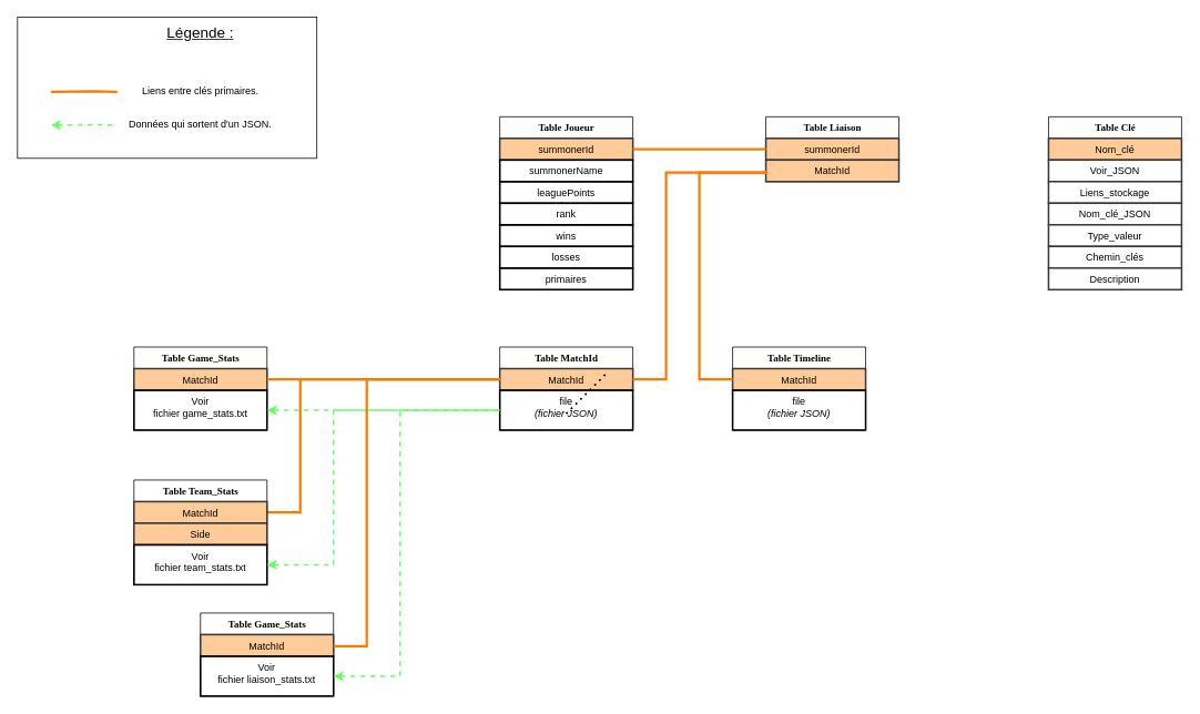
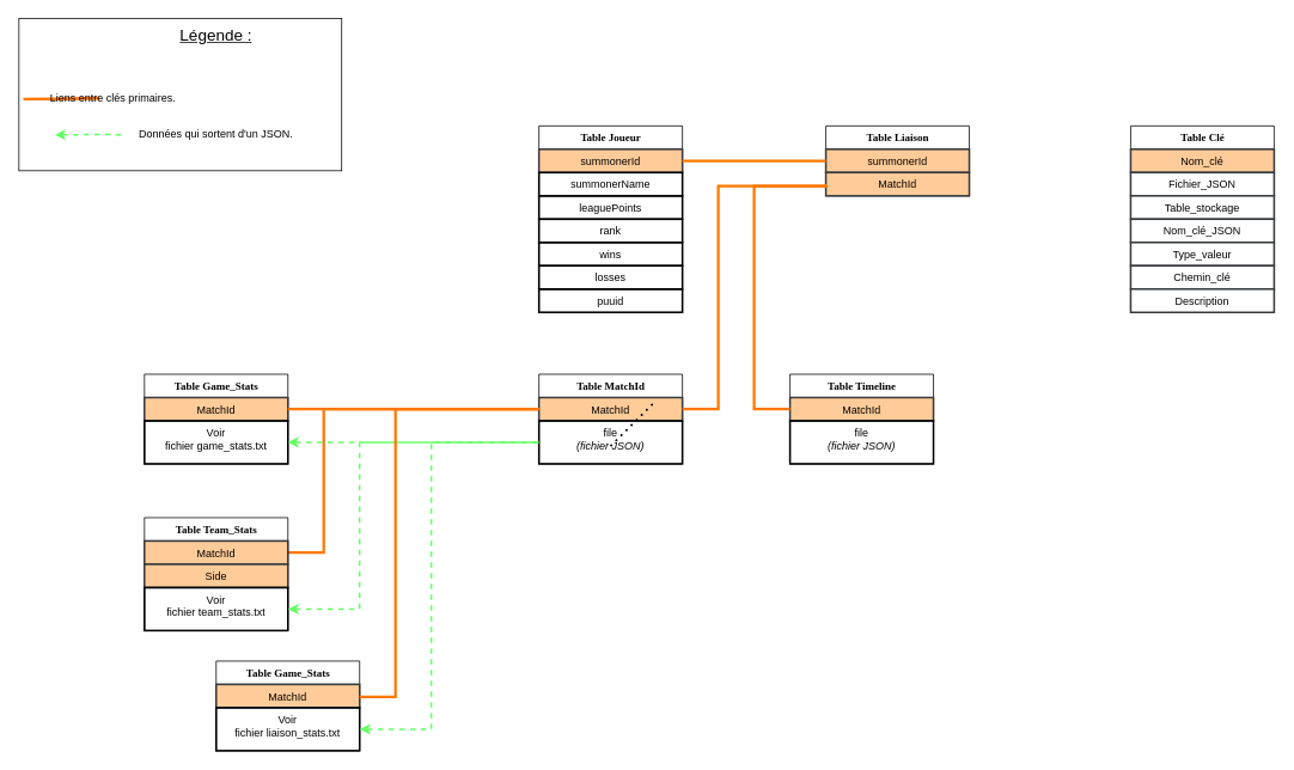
  <mxCell id="0" />
  <mxCell id="1" parent="0" />
  <mxCell id="2" style="edgeStyle=orthogonalEdgeStyle;rounded=0;orthogonalLoop=1;jettySize=auto;html=1;entryX=0;entryY=0.5;entryDx=0;entryDy=0;strokeColor=#ff7800;endArrow=none;endFill=0;strokeWidth=3;" edge="1" parent="1" target="20"><mxGeometry relative="1" as="geometry"><mxPoint x="320" y="620" as="sourcePoint" /><Array as="points"><mxPoint x="290" y="620" /><mxPoint x="290" y="616" /><mxPoint x="360" y="616" /><mxPoint x="360" y="456" /></Array></mxGeometry></mxCell>
  <mxCell id="3" value="" style="rounded=0;whiteSpace=wrap;html=1;" vertex="1" parent="1"><mxGeometry width="360" height="170" as="geometry" x="20" y="20" /></mxCell>
  <mxCell id="4" value="Table Joueur" style="swimlane;html=1;fontStyle=1;align=center;verticalAlign=top;childLayout=stackLayout;horizontal=1;startSize=26;horizontalStack=0;resizeParent=1;resizeLast=0;collapsible=1;marginBottom=0;swimlaneFillColor=#ffffff;rounded=0;shadow=0;comic=0;labelBackgroundColor=none;strokeWidth=1;fillColor=none;fontFamily=Verdana;fontSize=12" parent="1" vertex="1"><mxGeometry x="600" y="140" width="160" height="208" as="geometry" /></mxCell>
  <mxCell id="5" value="&lt;font color=&quot;#000000&quot;&gt;summonerId&lt;/font&gt;" style="text;html=1;strokeColor=#36393d;fillColor=#ffcc99;align=center;verticalAlign=top;spacingLeft=4;spacingRight=4;whiteSpace=wrap;overflow=hidden;rotatable=0;points=[[0,0.5],[1,0.5]];portConstraint=eastwest;shadow=0;strokeWidth=2;glass=0;perimeterSpacing=0;" parent="4" vertex="1"><mxGeometry y="26" width="160" height="26" as="geometry" /></mxCell>
  <mxCell id="6" value="&lt;div align=&quot;center&quot;&gt;&lt;font color=&quot;#000000&quot;&gt;summonerName&lt;/font&gt;&lt;/div&gt;" style="text;html=1;strokeColor=#000000;fillColor=none;align=center;verticalAlign=top;spacingLeft=4;spacingRight=4;whiteSpace=wrap;overflow=hidden;rotatable=0;points=[[0,0.5],[1,0.5]];portConstraint=eastwest;shadow=0;strokeWidth=2;glass=1;" vertex="1" parent="4"><mxGeometry y="52" width="160" height="26" as="geometry" /></mxCell>
  <mxCell id="7" value="&lt;font color=&quot;#000000&quot;&gt;leaguePoints&lt;/font&gt;" style="text;html=1;strokeColor=#000000;fillColor=none;align=center;verticalAlign=top;spacingLeft=4;spacingRight=4;whiteSpace=wrap;overflow=hidden;rotatable=0;points=[[0,0.5],[1,0.5]];portConstraint=eastwest;glass=1;strokeWidth=2;" parent="4" vertex="1"><mxGeometry y="78" width="160" height="26" as="geometry" /></mxCell>
  <mxCell id="8" value="&lt;div align=&quot;center&quot;&gt;&lt;font color=&quot;#000000&quot;&gt;rank&lt;/font&gt;&lt;/div&gt;" style="text;html=1;strokeColor=#000000;fillColor=none;align=center;verticalAlign=top;spacingLeft=4;spacingRight=4;whiteSpace=wrap;overflow=hidden;rotatable=0;points=[[0,0.5],[1,0.5]];portConstraint=eastwest;glass=1;strokeWidth=2;" parent="4" vertex="1"><mxGeometry y="104" width="160" height="26" as="geometry" /></mxCell>
  <mxCell id="9" value="&lt;div align=&quot;center&quot;&gt;&lt;font color=&quot;#000000&quot;&gt;wins&lt;/font&gt;&lt;/div&gt;" style="text;html=1;strokeColor=#000000;fillColor=none;align=center;verticalAlign=top;spacingLeft=4;spacingRight=4;whiteSpace=wrap;overflow=hidden;rotatable=0;points=[[0,0.5],[1,0.5]];portConstraint=eastwest;strokeWidth=2;glass=1;" parent="4" vertex="1"><mxGeometry y="130" width="160" height="26" as="geometry" /></mxCell>
  <mxCell id="10" value="&lt;div align=&quot;center&quot;&gt;&lt;font color=&quot;#000000&quot;&gt;losses&lt;/font&gt;&lt;/div&gt;" style="text;html=1;strokeColor=#000000;fillColor=none;align=center;verticalAlign=top;spacingLeft=4;spacingRight=4;whiteSpace=wrap;overflow=hidden;rotatable=1;points=[[0,0.5],[1,0.5]];portConstraint=eastwest;strokeWidth=2;movable=1;resizable=1;deletable=1;editable=1;locked=0;connectable=1;" parent="4" vertex="1"><mxGeometry y="156" width="160" height="26" as="geometry" /></mxCell>
- <mxCell id="11" value="&lt;div align=&quot;center&quot;&gt;&lt;font color=&quot;#000000&quot;&gt;primaires&lt;/font&gt;&lt;/div&gt;" style="text;html=1;strokeColor=#000000;fillColor=none;align=center;verticalAlign=top;spacingLeft=4;spacingRight=4;whiteSpace=wrap;overflow=hidden;rotatable=0;points=[[0,0.5],[1,0.5]];portConstraint=eastwest;strokeWidth=2;glass=1;" parent="4" vertex="1"><mxGeometry y="182" width="160" height="26" as="geometry" /></mxCell>
+ <mxCell id="11" value="&lt;div align=&quot;center&quot;&gt;&lt;font color=&quot;#000000&quot;&gt;puuid&lt;/font&gt;&lt;/div&gt;" style="text;html=1;strokeColor=#000000;fillColor=none;align=center;verticalAlign=top;spacingLeft=4;spacingRight=4;whiteSpace=wrap;overflow=hidden;rotatable=0;points=[[0,0.5],[1,0.5]];portConstraint=eastwest;strokeWidth=2;glass=1;" parent="4" vertex="1"><mxGeometry y="182" width="160" height="26" as="geometry" /></mxCell>
  <mxCell id="12" value="Table Liaison" style="swimlane;html=1;fontStyle=1;align=center;verticalAlign=top;childLayout=stackLayout;horizontal=1;startSize=26;horizontalStack=0;resizeParent=1;resizeLast=0;collapsible=1;marginBottom=0;swimlaneFillColor=#ffffff;rounded=0;shadow=0;comic=0;labelBackgroundColor=none;strokeWidth=1;fillColor=none;fontFamily=Verdana;fontSize=12" vertex="1" parent="1"><mxGeometry x="920" y="140" width="160" height="78" as="geometry" /></mxCell>
  <mxCell id="13" value="&lt;font color=&quot;#000000&quot;&gt;summonerId&lt;/font&gt;" style="text;html=1;strokeColor=#36393d;fillColor=#ffcc99;align=center;verticalAlign=top;spacingLeft=4;spacingRight=4;whiteSpace=wrap;overflow=hidden;rotatable=0;points=[[0,0.5],[1,0.5]];portConstraint=eastwest;shadow=0;strokeWidth=2;glass=0;perimeterSpacing=0;" vertex="1" parent="12"><mxGeometry y="26" width="160" height="26" as="geometry" /></mxCell>
  <mxCell id="14" value="&lt;font color=&quot;#000000&quot;&gt;MatchId&lt;br&gt;&lt;/font&gt;" style="text;html=1;strokeColor=#36393d;fillColor=#ffcc99;align=center;verticalAlign=top;spacingLeft=4;spacingRight=4;whiteSpace=wrap;overflow=hidden;rotatable=0;points=[[0,0.5],[1,0.5]];portConstraint=eastwest;shadow=0;strokeWidth=2;glass=0;" vertex="1" parent="12"><mxGeometry y="52" width="160" height="26" as="geometry" /></mxCell>
  <mxCell id="15" style="rounded=0;orthogonalLoop=1;jettySize=auto;html=1;endArrow=none;endFill=0;strokeColor=#ff7800;strokeWidth=3;" edge="1" parent="1" source="5" target="13"><mxGeometry relative="1" as="geometry" /></mxCell>
  <mxCell id="16" value="Table Timeline" style="swimlane;html=1;fontStyle=1;align=center;verticalAlign=top;childLayout=stackLayout;horizontal=1;startSize=26;horizontalStack=0;resizeParent=1;resizeLast=0;collapsible=1;marginBottom=0;swimlaneFillColor=#ffffff;rounded=0;shadow=0;comic=0;labelBackgroundColor=none;strokeWidth=1;fillColor=none;fontFamily=Verdana;fontSize=12" vertex="1" parent="1"><mxGeometry x="880" y="417" width="160" height="100" as="geometry" /></mxCell>
  <mxCell id="17" value="&lt;font color=&quot;#000000&quot;&gt;MatchId&lt;br&gt;&lt;/font&gt;" style="text;html=1;strokeColor=#36393d;fillColor=#ffcc99;align=center;verticalAlign=top;spacingLeft=4;spacingRight=4;whiteSpace=wrap;overflow=hidden;rotatable=0;points=[[0,0.5],[1,0.5]];portConstraint=eastwest;shadow=0;strokeWidth=2;glass=0;perimeterSpacing=0;" vertex="1" parent="16"><mxGeometry y="26" width="160" height="26" as="geometry" /></mxCell>
  <mxCell id="18" value="&lt;div&gt;&lt;font color=&quot;#000000&quot;&gt;file&lt;i&gt;&lt;br&gt;&lt;/i&gt;&lt;/font&gt;&lt;/div&gt;&lt;div&gt;&lt;font color=&quot;#000000&quot;&gt;&lt;i&gt; (fichier JSON)&lt;/i&gt;&lt;/font&gt;&lt;/div&gt;" style="text;html=1;strokeColor=#000000;fillColor=none;align=center;verticalAlign=top;spacingLeft=4;spacingRight=4;whiteSpace=wrap;overflow=hidden;rotatable=0;points=[[0,0.5],[1,0.5]];portConstraint=eastwest;shadow=0;strokeWidth=2;glass=1;" vertex="1" parent="16"><mxGeometry y="52" width="160" height="48" as="geometry" /></mxCell>
  <mxCell id="19" value="Table MatchId" style="swimlane;html=1;fontStyle=1;align=center;verticalAlign=top;childLayout=stackLayout;horizontal=1;startSize=26;horizontalStack=0;resizeParent=1;resizeLast=0;collapsible=1;marginBottom=0;swimlaneFillColor=#ffffff;rounded=0;shadow=0;comic=0;labelBackgroundColor=none;strokeWidth=1;fillColor=none;fontFamily=Verdana;fontSize=12" vertex="1" parent="1"><mxGeometry x="600" y="417" width="160" height="100" as="geometry" /></mxCell>
  <mxCell id="20" value="&lt;font color=&quot;#000000&quot;&gt;MatchId&lt;br&gt;&lt;/font&gt;" style="text;html=1;strokeColor=#36393d;fillColor=#ffcc99;align=center;verticalAlign=top;spacingLeft=4;spacingRight=4;whiteSpace=wrap;overflow=hidden;rotatable=0;points=[[0,0.5],[1,0.5]];portConstraint=eastwest;shadow=0;strokeWidth=2;glass=0;perimeterSpacing=0;" vertex="1" parent="19"><mxGeometry y="26" width="160" height="26" as="geometry" /></mxCell>
  <mxCell id="21" value="&lt;div&gt;&lt;font color=&quot;#000000&quot;&gt;file&lt;i&gt;&lt;br&gt;&lt;/i&gt;&lt;/font&gt;&lt;/div&gt;&lt;div&gt;&lt;font color=&quot;#000000&quot;&gt;&lt;i&gt; (fichier JSON)&lt;/i&gt;&lt;/font&gt;&lt;/div&gt;" style="text;html=1;strokeColor=#000000;fillColor=none;align=center;verticalAlign=top;spacingLeft=4;spacingRight=4;whiteSpace=wrap;overflow=hidden;rotatable=0;points=[[0,0.5],[1,0.5]];portConstraint=eastwest;shadow=0;strokeWidth=2;glass=1;" vertex="1" parent="19"><mxGeometry y="52" width="160" height="48" as="geometry" /></mxCell>
  <mxCell id="22" style="rounded=0;orthogonalLoop=1;jettySize=auto;html=1;edgeStyle=orthogonalEdgeStyle;strokeColor=#ff7800;strokeWidth=3;endArrow=none;endFill=0;" edge="1" parent="1" source="20" target="14"><mxGeometry relative="1" as="geometry"><Array as="points"><mxPoint x="800" y="456" /><mxPoint x="800" y="207" /></Array></mxGeometry></mxCell>
  <mxCell id="23" style="edgeStyle=orthogonalEdgeStyle;rounded=0;orthogonalLoop=1;jettySize=auto;html=1;entryX=0;entryY=0.5;entryDx=0;entryDy=0;strokeColor=#ff7800;strokeWidth=3;endArrow=none;endFill=0;" edge="1" parent="1" source="17" target="14"><mxGeometry relative="1" as="geometry"><Array as="points"><mxPoint x="840" y="456" /><mxPoint x="840" y="207" /><mxPoint x="920" y="207" /></Array></mxGeometry></mxCell>
  <mxCell id="24" value="Table Game_Stats" style="swimlane;html=1;fontStyle=1;align=center;verticalAlign=top;childLayout=stackLayout;horizontal=1;startSize=26;horizontalStack=0;resizeParent=1;resizeLast=0;collapsible=1;marginBottom=0;swimlaneFillColor=#ffffff;rounded=0;shadow=0;comic=0;labelBackgroundColor=none;strokeWidth=1;fillColor=none;fontFamily=Verdana;fontSize=12" vertex="1" parent="1"><mxGeometry x="160" y="417" width="160" height="100" as="geometry" /></mxCell>
  <mxCell id="25" value="&lt;font color=&quot;#000000&quot;&gt;MatchId&lt;br&gt;&lt;/font&gt;" style="text;html=1;strokeColor=#36393d;fillColor=#ffcc99;align=center;verticalAlign=top;spacingLeft=4;spacingRight=4;whiteSpace=wrap;overflow=hidden;rotatable=0;points=[[0,0.5],[1,0.5]];portConstraint=eastwest;shadow=0;strokeWidth=2;glass=0;perimeterSpacing=0;" vertex="1" parent="24"><mxGeometry y="26" width="160" height="26" as="geometry" /></mxCell>
  <mxCell id="26" value="&lt;div&gt;&lt;font color=&quot;#000000&quot;&gt;Voir&lt;/font&gt;&lt;/div&gt;&lt;div&gt;&lt;font color=&quot;#000000&quot;&gt;fichier game_stats.txt&lt;/font&gt;&lt;/div&gt;" style="text;html=1;strokeColor=#000000;fillColor=none;align=center;verticalAlign=top;spacingLeft=4;spacingRight=4;whiteSpace=wrap;overflow=hidden;rotatable=0;points=[[0,0.5],[1,0.5]];portConstraint=eastwest;shadow=0;strokeWidth=2;glass=1;" vertex="1" parent="24"><mxGeometry y="52" width="160" height="48" as="geometry" /></mxCell>
  <mxCell id="27" style="edgeStyle=orthogonalEdgeStyle;rounded=0;orthogonalLoop=1;jettySize=auto;html=1;exitX=1;exitY=0.5;exitDx=0;exitDy=0;entryX=0;entryY=0.5;entryDx=0;entryDy=0;strokeColor=#ff7800;strokeWidth=3;endArrow=none;endFill=0;" edge="1" parent="1" source="25" target="20"><mxGeometry relative="1" as="geometry" /></mxCell>
  <mxCell id="28" style="edgeStyle=orthogonalEdgeStyle;rounded=0;orthogonalLoop=1;jettySize=auto;html=1;entryX=0;entryY=0.5;entryDx=0;entryDy=0;fillColor=#cdeb8b;strokeColor=#66FF66;dashed=1;strokeWidth=2;endArrow=none;endFill=0;startArrow=classic;startFill=1;" edge="1" parent="1" source="26" target="21"><mxGeometry relative="1" as="geometry" /></mxCell>
  <mxCell id="29" value="Table Team_Stats" style="swimlane;html=1;fontStyle=1;align=center;verticalAlign=top;childLayout=stackLayout;horizontal=1;startSize=26;horizontalStack=0;resizeParent=1;resizeLast=0;collapsible=1;marginBottom=0;swimlaneFillColor=#ffffff;rounded=0;shadow=0;comic=0;labelBackgroundColor=none;strokeWidth=1;fillColor=none;fontFamily=Verdana;fontSize=12" vertex="1" parent="1"><mxGeometry x="160" y="577" width="160" height="126" as="geometry" /></mxCell>
  <mxCell id="30" value="&lt;font color=&quot;#000000&quot;&gt;MatchId&lt;br&gt;&lt;/font&gt;" style="text;html=1;strokeColor=#36393d;fillColor=#ffcc99;align=center;verticalAlign=top;spacingLeft=4;spacingRight=4;whiteSpace=wrap;overflow=hidden;rotatable=0;points=[[0,0.5],[1,0.5]];portConstraint=eastwest;shadow=0;strokeWidth=2;glass=0;perimeterSpacing=0;" vertex="1" parent="29"><mxGeometry y="26" width="160" height="26" as="geometry" /></mxCell>
  <mxCell id="31" value="&lt;font color=&quot;#000000&quot;&gt;Side&lt;br&gt;&lt;/font&gt;" style="text;html=1;strokeColor=#36393d;fillColor=#ffcc99;align=center;verticalAlign=top;spacingLeft=4;spacingRight=4;whiteSpace=wrap;overflow=hidden;rotatable=0;points=[[0,0.5],[1,0.5]];portConstraint=eastwest;shadow=0;strokeWidth=2;glass=0;perimeterSpacing=0;" vertex="1" parent="29"><mxGeometry y="52" width="160" height="26" as="geometry" /></mxCell>
  <mxCell id="32" value="&lt;div&gt;&lt;font color=&quot;#000000&quot;&gt;Voir&lt;/font&gt;&lt;/div&gt;&lt;div&gt;&lt;font color=&quot;#000000&quot;&gt;fichier team_stats.txt&lt;/font&gt;&lt;/div&gt;" style="text;html=1;strokeColor=#000000;fillColor=none;align=center;verticalAlign=top;spacingLeft=4;spacingRight=4;whiteSpace=wrap;overflow=hidden;rotatable=0;points=[[0,0.5],[1,0.5]];portConstraint=eastwest;shadow=0;strokeWidth=2;glass=1;" vertex="1" parent="29"><mxGeometry y="78" width="160" height="48" as="geometry" /></mxCell>
  <mxCell id="33" value="Table Game_Stats" style="swimlane;html=1;fontStyle=1;align=center;verticalAlign=top;childLayout=stackLayout;horizontal=1;startSize=26;horizontalStack=0;resizeParent=1;resizeLast=0;collapsible=1;marginBottom=0;swimlaneFillColor=#ffffff;rounded=0;shadow=0;comic=0;labelBackgroundColor=none;strokeWidth=1;fillColor=none;fontFamily=Verdana;fontSize=12" vertex="1" parent="1"><mxGeometry x="240" y="737" width="160" height="100" as="geometry" /></mxCell>
  <mxCell id="34" value="&lt;font color=&quot;#000000&quot;&gt;MatchId&lt;br&gt;&lt;/font&gt;" style="text;html=1;strokeColor=#36393d;fillColor=#ffcc99;align=center;verticalAlign=top;spacingLeft=4;spacingRight=4;whiteSpace=wrap;overflow=hidden;rotatable=0;points=[[0,0.5],[1,0.5]];portConstraint=eastwest;shadow=0;strokeWidth=2;glass=0;perimeterSpacing=0;" vertex="1" parent="33"><mxGeometry y="26" width="160" height="26" as="geometry" /></mxCell>
  <mxCell id="35" value="&lt;div&gt;&lt;font color=&quot;#000000&quot;&gt;Voir&lt;/font&gt;&lt;/div&gt;&lt;div&gt;&lt;font color=&quot;#000000&quot;&gt;fichier liaison_stats.txt&lt;/font&gt;&lt;/div&gt;" style="text;html=1;strokeColor=#000000;fillColor=none;align=center;verticalAlign=top;spacingLeft=4;spacingRight=4;whiteSpace=wrap;overflow=hidden;rotatable=0;points=[[0,0.5],[1,0.5]];portConstraint=eastwest;shadow=0;strokeWidth=2;glass=1;" vertex="1" parent="33"><mxGeometry y="52" width="160" height="48" as="geometry" /></mxCell>
  <mxCell id="36" style="edgeStyle=orthogonalEdgeStyle;rounded=0;orthogonalLoop=1;jettySize=auto;html=1;strokeColor=#ff7800;strokeWidth=3;endArrow=none;endFill=0;" edge="1" parent="1" source="34" target="20"><mxGeometry relative="1" as="geometry"><Array as="points"><mxPoint x="440" y="777" /><mxPoint x="440" y="456" /></Array></mxGeometry></mxCell>
  <mxCell id="37" style="edgeStyle=orthogonalEdgeStyle;rounded=0;orthogonalLoop=1;jettySize=auto;html=1;strokeColor=#66FF66;strokeWidth=2;endArrow=none;endFill=0;dashed=1;startArrow=classic;startFill=1;" edge="1" parent="1" source="35" target="21"><mxGeometry relative="1" as="geometry"><Array as="points"><mxPoint x="480" y="813" /><mxPoint x="480" y="493" /></Array></mxGeometry></mxCell>
  <mxCell id="38" value="&lt;div&gt;&lt;font style=&quot;font-size: 18px;&quot;&gt;&lt;u&gt;Légende :&lt;/u&gt;&lt;/font&gt;&lt;/div&gt;" style="text;strokeColor=none;align=center;fillColor=none;html=1;verticalAlign=middle;whiteSpace=wrap;rounded=0;" vertex="1" parent="1"><mxGeometry x="140" y="30" width="200" height="20" as="geometry" /></mxCell>
  <mxCell id="39" value="" style="endArrow=none;dashed=1;html=1;dashPattern=1 3;strokeWidth=2;rounded=0;" edge="1" parent="1"><mxGeometry width="50" height="50" relative="1" as="geometry"><mxPoint x="680" y="497" as="sourcePoint" /><mxPoint x="730" y="447" as="targetPoint" /></mxGeometry></mxCell>
  <mxCell id="40" value="" style="endArrow=none;dashed=1;html=1;dashPattern=1 3;strokeWidth=2;rounded=0;" edge="1" parent="1"><mxGeometry width="50" height="50" relative="1" as="geometry"><mxPoint x="680" y="497" as="sourcePoint" /><mxPoint x="730" y="447" as="targetPoint" /></mxGeometry></mxCell>
  <mxCell id="41" value="" style="endArrow=none;html=1;strokeWidth=3;rounded=0;entryX=0;entryY=0.5;entryDx=0;entryDy=0;strokeColor=#ff7800;" edge="1" parent="1" target="42"><mxGeometry width="50" height="50" relative="1" as="geometry"><mxPoint x="60" y="110" as="sourcePoint" /><mxPoint x="150" y="110" as="targetPoint" /><Array as="points"><mxPoint x="110" y="109.5" /></Array></mxGeometry></mxCell>
- <mxCell id="42" value="&lt;div&gt;Liens entre clés primaires.&lt;/div&gt;" style="text;strokeColor=none;align=center;fillColor=none;html=1;verticalAlign=middle;whiteSpace=wrap;rounded=0;" vertex="1" parent="1"><mxGeometry x="140" y="100" width="200" height="20" as="geometry" /></mxCell>
+ <mxCell id="42" value="&lt;div&gt;Liens entre clés primaires.&lt;/div&gt;" style="text;strokeColor=none;align=center;fillColor=none;html=1;verticalAlign=middle;whiteSpace=wrap;rounded=0;" vertex="1" parent="1"><mxGeometry x="25" y="100" width="200" height="20" as="geometry" /></mxCell>
  <mxCell id="43" value="&lt;div&gt;Données qui sortent d'un JSON.&lt;br&gt;&lt;/div&gt;" style="text;strokeColor=none;align=center;fillColor=none;html=1;verticalAlign=middle;whiteSpace=wrap;rounded=0;" vertex="1" parent="1"><mxGeometry x="140" y="140" width="200" height="20" as="geometry" /></mxCell>
  <mxCell id="44" value="" style="endArrow=none;html=1;strokeWidth=2;rounded=0;entryX=0;entryY=0.5;entryDx=0;entryDy=0;strokeColor=#66FF66;dashed=1;startArrow=classic;startFill=1;" edge="1" parent="1"><mxGeometry width="50" height="50" relative="1" as="geometry"><mxPoint x="60" y="150" as="sourcePoint" /><mxPoint x="140" y="150" as="targetPoint" /><Array as="points"><mxPoint x="110" y="149.5" /></Array></mxGeometry></mxCell>
  <mxCell id="45" style="edgeStyle=orthogonalEdgeStyle;rounded=0;orthogonalLoop=1;jettySize=auto;html=1;entryX=0;entryY=0.5;entryDx=0;entryDy=0;dashed=1;strokeWidth=2;strokeColor=#66FF66;startArrow=classic;startFill=1;endArrow=none;endFill=0;" edge="1" parent="1" source="32" target="21"><mxGeometry relative="1" as="geometry"><Array as="points"><mxPoint x="400" y="679" /><mxPoint x="400" y="493" /></Array></mxGeometry></mxCell>
  <mxCell id="46" value="Table Clé" style="swimlane;html=1;fontStyle=1;align=center;verticalAlign=top;childLayout=stackLayout;horizontal=1;startSize=26;horizontalStack=0;resizeParent=1;resizeLast=0;collapsible=1;marginBottom=0;swimlaneFillColor=#ffffff;rounded=0;shadow=0;comic=0;labelBackgroundColor=none;strokeWidth=1;fillColor=none;fontFamily=Verdana;fontSize=12" vertex="1" parent="1"><mxGeometry x="1260" y="140" width="160" height="208" as="geometry" /></mxCell>
  <mxCell id="47" value="&lt;font color=&quot;#000000&quot;&gt;Nom_clé&lt;/font&gt;" style="text;html=1;strokeColor=#36393d;fillColor=#ffcc99;align=center;verticalAlign=top;spacingLeft=4;spacingRight=4;whiteSpace=wrap;overflow=hidden;rotatable=0;points=[[0,0.5],[1,0.5]];portConstraint=eastwest;shadow=0;strokeWidth=2;glass=0;perimeterSpacing=0;" vertex="1" parent="46"><mxGeometry y="26" width="160" height="26" as="geometry" /></mxCell>
- <mxCell id="48" value="&lt;font color=&quot;#000000&quot;&gt;Voir_JSON&lt;/font&gt;" style="text;html=1;strokeColor=#36393d;fillColor=#FFFFFF;align=center;verticalAlign=top;spacingLeft=4;spacingRight=4;whiteSpace=wrap;overflow=hidden;rotatable=0;points=[[0,0.5],[1,0.5]];portConstraint=eastwest;shadow=0;strokeWidth=2;glass=0;" vertex="1" parent="46"><mxGeometry y="52" width="160" height="26" as="geometry" /></mxCell>
- <mxCell id="49" value="&lt;font color=&quot;#000000&quot;&gt;Liens_stockage&lt;/font&gt;" style="text;html=1;strokeColor=#36393d;fillColor=#FFFFFF;align=center;verticalAlign=top;spacingLeft=4;spacingRight=4;whiteSpace=wrap;overflow=hidden;rotatable=0;points=[[0,0.5],[1,0.5]];portConstraint=eastwest;shadow=0;strokeWidth=2;glass=0;" vertex="1" parent="46"><mxGeometry y="78" width="160" height="26" as="geometry" /></mxCell>
+ <mxCell id="48" value="&lt;font color=&quot;#000000&quot;&gt;Fichier_JSON&lt;/font&gt;" style="text;html=1;strokeColor=#36393d;fillColor=#FFFFFF;align=center;verticalAlign=top;spacingLeft=4;spacingRight=4;whiteSpace=wrap;overflow=hidden;rotatable=0;points=[[0,0.5],[1,0.5]];portConstraint=eastwest;shadow=0;strokeWidth=2;glass=0;" vertex="1" parent="46"><mxGeometry y="52" width="160" height="26" as="geometry" /></mxCell>
+ <mxCell id="49" value="&lt;font color=&quot;#000000&quot;&gt;Table_stockage&lt;/font&gt;" style="text;html=1;strokeColor=#36393d;fillColor=#FFFFFF;align=center;verticalAlign=top;spacingLeft=4;spacingRight=4;whiteSpace=wrap;overflow=hidden;rotatable=0;points=[[0,0.5],[1,0.5]];portConstraint=eastwest;shadow=0;strokeWidth=2;glass=0;" vertex="1" parent="46"><mxGeometry y="78" width="160" height="26" as="geometry" /></mxCell>
  <mxCell id="50" value="&lt;font color=&quot;#000000&quot;&gt;Nom_clé_JSON&lt;/font&gt;" style="text;html=1;strokeColor=#36393d;fillColor=#FFFFFF;align=center;verticalAlign=top;spacingLeft=4;spacingRight=4;whiteSpace=wrap;overflow=hidden;rotatable=0;points=[[0,0.5],[1,0.5]];portConstraint=eastwest;shadow=0;strokeWidth=2;glass=0;" vertex="1" parent="46"><mxGeometry y="104" width="160" height="26" as="geometry" /></mxCell>
  <mxCell id="51" value="&lt;font color=&quot;#000000&quot;&gt;Type_valeur&lt;br&gt;&lt;/font&gt;" style="text;html=1;strokeColor=#36393d;fillColor=#FFFFFF;align=center;verticalAlign=top;spacingLeft=4;spacingRight=4;whiteSpace=wrap;overflow=hidden;rotatable=0;points=[[0,0.5],[1,0.5]];portConstraint=eastwest;shadow=0;strokeWidth=2;glass=0;" vertex="1" parent="46"><mxGeometry y="130" width="160" height="26" as="geometry" /></mxCell>
- <mxCell id="52" value="&lt;font color=&quot;#000000&quot;&gt;Chemin_clés&lt;br&gt;&lt;/font&gt;" style="text;html=1;strokeColor=#36393d;fillColor=#FFFFFF;align=center;verticalAlign=top;spacingLeft=4;spacingRight=4;whiteSpace=wrap;overflow=hidden;rotatable=0;points=[[0,0.5],[1,0.5]];portConstraint=eastwest;shadow=0;strokeWidth=2;glass=0;" vertex="1" parent="46"><mxGeometry y="156" width="160" height="26" as="geometry" /></mxCell>
+ <mxCell id="52" value="&lt;font color=&quot;#000000&quot;&gt;Chemin_clé&lt;br&gt;&lt;/font&gt;" style="text;html=1;strokeColor=#36393d;fillColor=#FFFFFF;align=center;verticalAlign=top;spacingLeft=4;spacingRight=4;whiteSpace=wrap;overflow=hidden;rotatable=0;points=[[0,0.5],[1,0.5]];portConstraint=eastwest;shadow=0;strokeWidth=2;glass=0;" vertex="1" parent="46"><mxGeometry y="156" width="160" height="26" as="geometry" /></mxCell>
  <mxCell id="53" value="&lt;font color=&quot;#000000&quot;&gt;Description&lt;br&gt;&lt;/font&gt;" style="text;html=1;strokeColor=#36393d;fillColor=#FFFFFF;align=center;verticalAlign=top;spacingLeft=4;spacingRight=4;whiteSpace=wrap;overflow=hidden;rotatable=0;points=[[0,0.5],[1,0.5]];portConstraint=eastwest;shadow=0;strokeWidth=2;glass=0;" vertex="1" parent="46"><mxGeometry y="182" width="160" height="26" as="geometry" /></mxCell>
